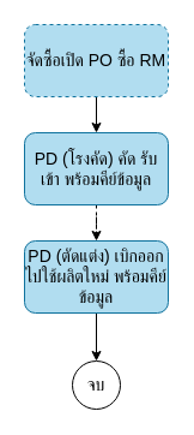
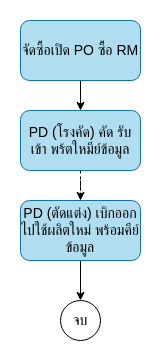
  <mxCell id="0" />
  <mxCell id="1" parent="0" />
  <mxCell id="2" value="" style="edgeStyle=orthogonalEdgeStyle;rounded=0;orthogonalLoop=1;jettySize=auto;html=1;fontSize=14;" edge="1" parent="1" source="3" target="5"><mxGeometry relative="1" as="geometry" /></mxCell>
- <mxCell id="3" value="จัดซื้อเปิด PO ซื้อ RM" style="rounded=1;whiteSpace=wrap;html=1;fillColor=#b1ddf0;strokeColor=#10739e;fontSize=14;dashed=1;" vertex="1" parent="1"><mxGeometry x="20" y="20" width="120" height="60" as="geometry" /></mxCell>
+ <mxCell id="3" value="จัดซื้อเปิด PO ซื้อ RM" style="rounded=1;whiteSpace=wrap;html=1;fillColor=#b1ddf0;strokeColor=#10739e;fontSize=14;" vertex="1" parent="1"><mxGeometry x="20" y="20" width="120" height="60" as="geometry" /></mxCell>
  <mxCell id="4" value="" style="edgeStyle=orthogonalEdgeStyle;rounded=0;orthogonalLoop=1;jettySize=auto;html=1;fontSize=14;dashed=1;" edge="1" parent="1" source="5" target="7"><mxGeometry relative="1" as="geometry" /></mxCell>
- <mxCell id="5" value="PD (โรงคัด) คัด รับเข้า พร้อมคีย์ข้อมูล" style="rounded=1;whiteSpace=wrap;html=1;fillColor=#b1ddf0;strokeColor=#10739e;fontSize=14;" vertex="1" parent="1"><mxGeometry x="20" y="110" width="120" height="60" as="geometry" /></mxCell>
+ <mxCell id="5" value="PD (โรงคัด) คัด รับเข้า พร้ตใหมีย์ข้อมูล" style="rounded=1;whiteSpace=wrap;html=1;fillColor=#b1ddf0;strokeColor=#10739e;fontSize=14;" vertex="1" parent="1"><mxGeometry x="20" y="110" width="120" height="60" as="geometry" /></mxCell>
  <mxCell id="6" value="" style="edgeStyle=orthogonalEdgeStyle;rounded=0;orthogonalLoop=1;jettySize=auto;html=1;" edge="1" parent="1" source="7" target="8"><mxGeometry relative="1" as="geometry" /></mxCell>
  <mxCell id="7" value="PD (ตัดแต่ง) เบิกออกไปใช้ผลิตใหม่ พร้อมคีย์ข้อมูล" style="rounded=1;whiteSpace=wrap;html=1;fillColor=#b1ddf0;strokeColor=#10739e;fontSize=14;" vertex="1" parent="1"><mxGeometry x="20" y="200" width="120" height="60" as="geometry" /></mxCell>
  <mxCell id="8" value="จบ" style="ellipse;whiteSpace=wrap;html=1;aspect=fixed;fontSize=14;" vertex="1" parent="1"><mxGeometry x="60" y="300" width="40" height="40" as="geometry" /></mxCell>
